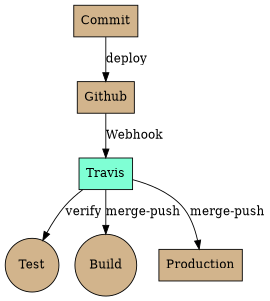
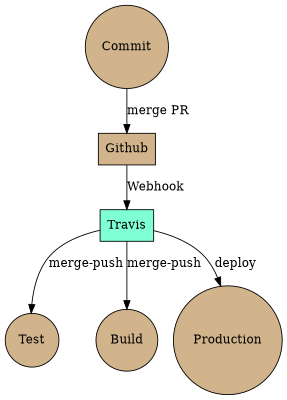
  digraph {
    fontsize=24
    labelloc=t
    rankdir=TB
    node [fillcolor=tan shape=box style=filled]
    Github
-   Commit
+   Commit [shape=circle]
    Travis [fillcolor=aquamarine]
    Test [shape=circle]
    Build [shape=circle]
-   Production
+   Production [shape=circle]
    Github -> Travis [label=Webhook]
-   Commit -> Github [label=deploy]
-   Travis -> Test [label=verify]
+   Commit -> Github [label="merge PR"]
+   Travis -> Test [label="merge-push"]
    Travis -> Build [label="merge-push"]
-   Travis -> Production [label="merge-push"]
+   Travis -> Production [label=deploy]
  }
